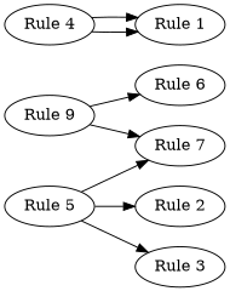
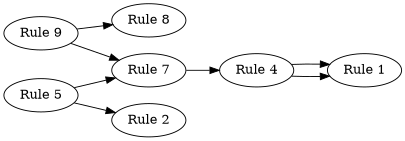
  digraph {
    rankdir=LR
    n1 [label="Rule 9"]
    "Rule 7"
-   "Rule 6"
+   "Rule 6" [label="Rule 8"]
    "Rule 4"
    "Rule 1"
    "Rule 5"
    "Rule 2"
-   "Rule 3"
    n1 -> "Rule 7"
    n1 -> "Rule 6"
+   "Rule 7" -> "Rule 4"
    "Rule 4" -> "Rule 1"
    "Rule 4" -> "Rule 1"
    "Rule 5" -> "Rule 7"
    "Rule 5" -> "Rule 2"
-   "Rule 5" -> "Rule 3"
  }
